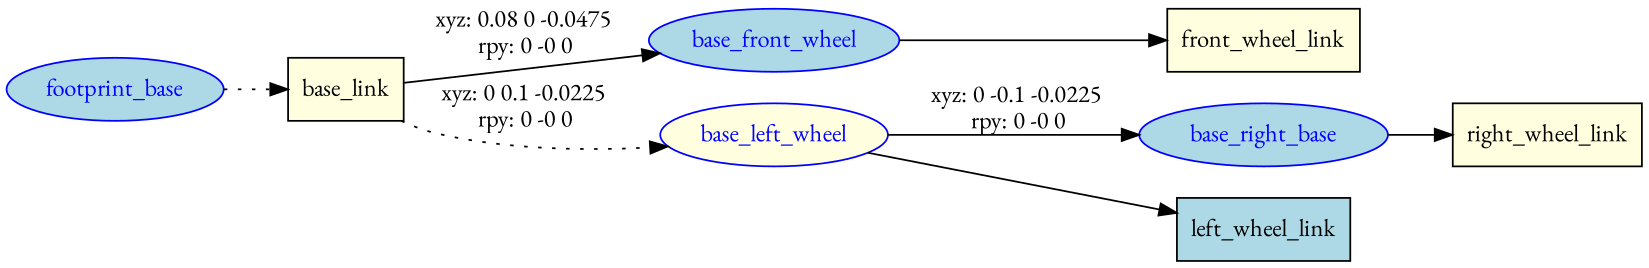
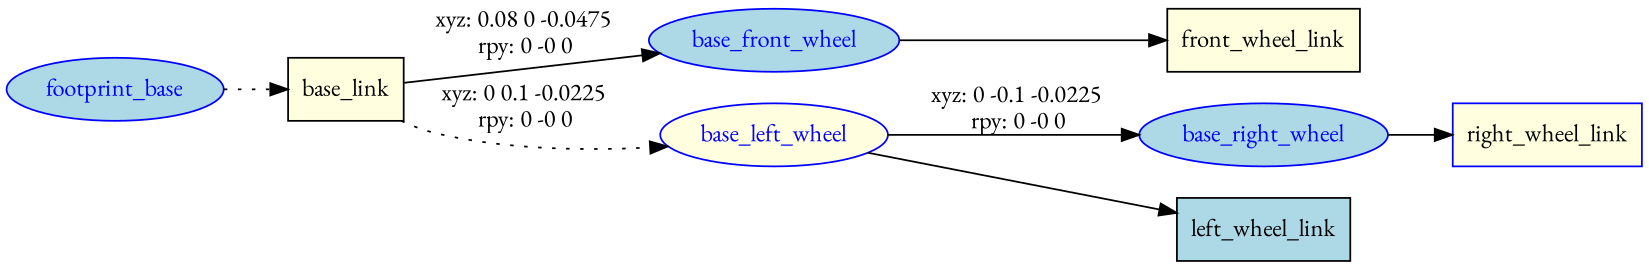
  digraph {
    fontname="EB Garamond"
    rankdir=LR
    node [fillcolor=lightblue fontname="EB Garamond" shape=ellipse style=filled]
    edge [fontname="EB Garamond" style=solid]
    footprint_base [color=blue fontcolor=blue]
    n2 [fillcolor=lightyellow label=base_link shape=box]
    base_front_wheel [color=blue fontcolor=blue]
    base_left_wheel [color=blue fillcolor=lightyellow fontcolor=blue]
    n5 [fillcolor=lightyellow label=front_wheel_link shape=box]
-   base_right_wheel [color=blue fontcolor=blue label=base_right_base]
+   base_right_wheel [color=blue fontcolor=blue]
    n7 [label=left_wheel_link shape=box]
-   n8 [fillcolor=lightyellow label=right_wheel_link shape=box]
+   n8 [fillcolor=lightyellow label=right_wheel_link shape=box color=blue]
    footprint_base -> n2 [style=dotted]
    n2 -> base_front_wheel [label="xyz: 0.08 0 -0.0475 \nrpy: 0 -0 0"]
    n2 -> base_left_wheel [label="xyz: 0 0.1 -0.0225 \nrpy: 0 -0 0" style=dotted]
    base_front_wheel -> n5
    base_left_wheel -> base_right_wheel [label="xyz: 0 -0.1 -0.0225 \nrpy: 0 -0 0"]
    base_left_wheel -> n7
    base_right_wheel -> n8
  }
